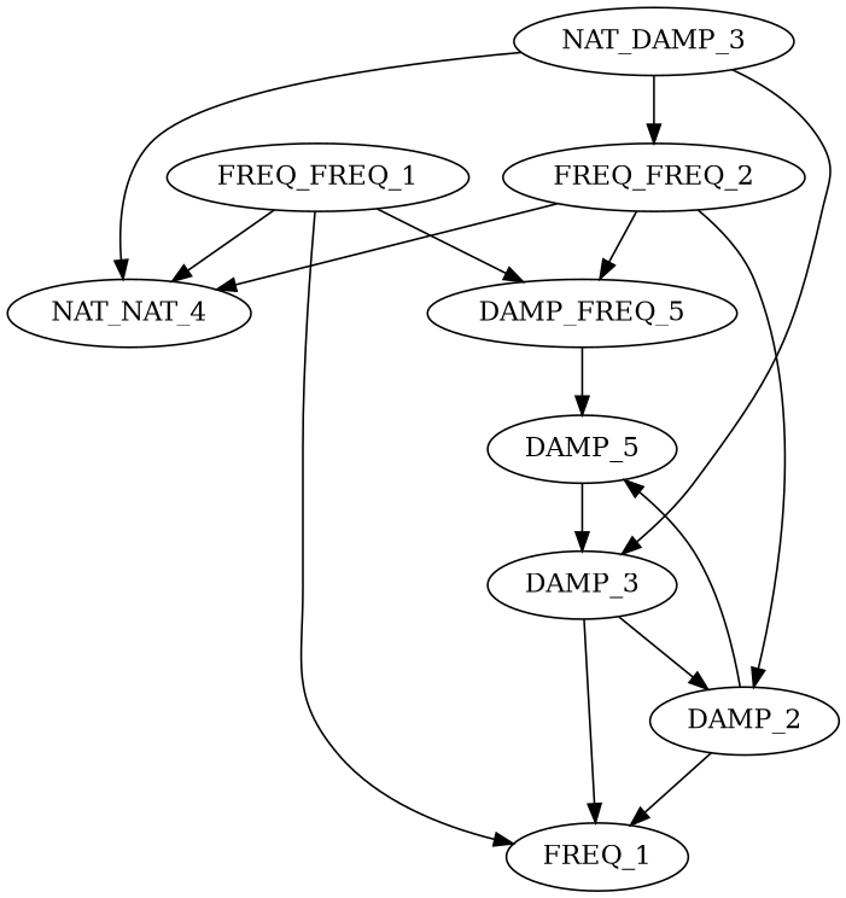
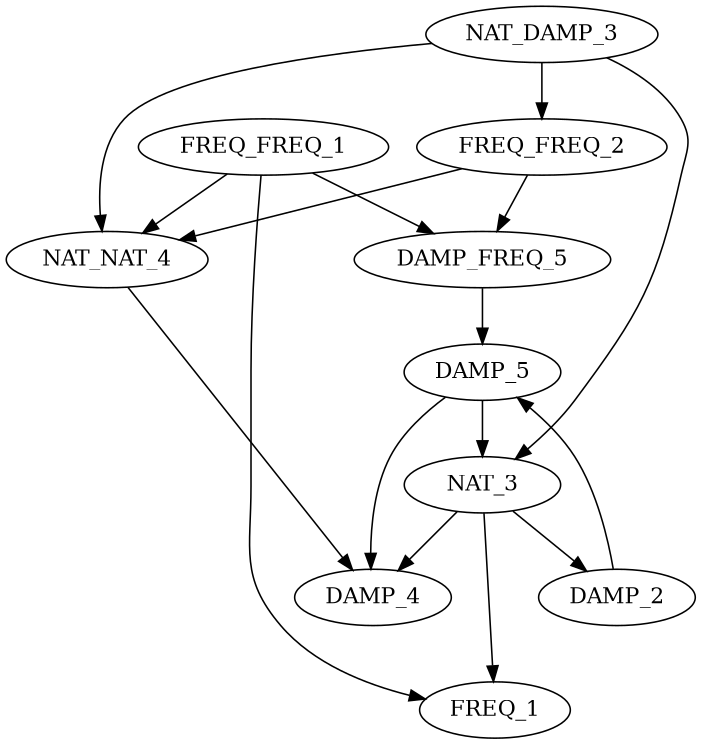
  strict digraph {
    n1 [label=FREQ_FREQ_1]
    n2 [label=NAT_NAT_4]
    n3 [label=DAMP_FREQ_5]
    n4 [label=FREQ_1]
+   DAMP_4
    DAMP_5
-   DAMP_3
+   DAMP_3 [label=NAT_3]
    n8 [label=FREQ_FREQ_2]
    DAMP_2
    n10 [label=NAT_DAMP_3]
    n1 -> n2
    n1 -> n3
    n1 -> n4
+   n2 -> DAMP_4
    n3 -> DAMP_5
+   DAMP_5 -> DAMP_4
    DAMP_5 -> DAMP_3
    DAMP_3 -> n4
+   DAMP_3 -> DAMP_4
    DAMP_3 -> DAMP_2
    n8 -> n2
    n8 -> n3
-   n8 -> DAMP_2
-   DAMP_2 -> n4
    DAMP_2 -> DAMP_5
    n10 -> n2
    n10 -> DAMP_3
    n10 -> n8
  }
